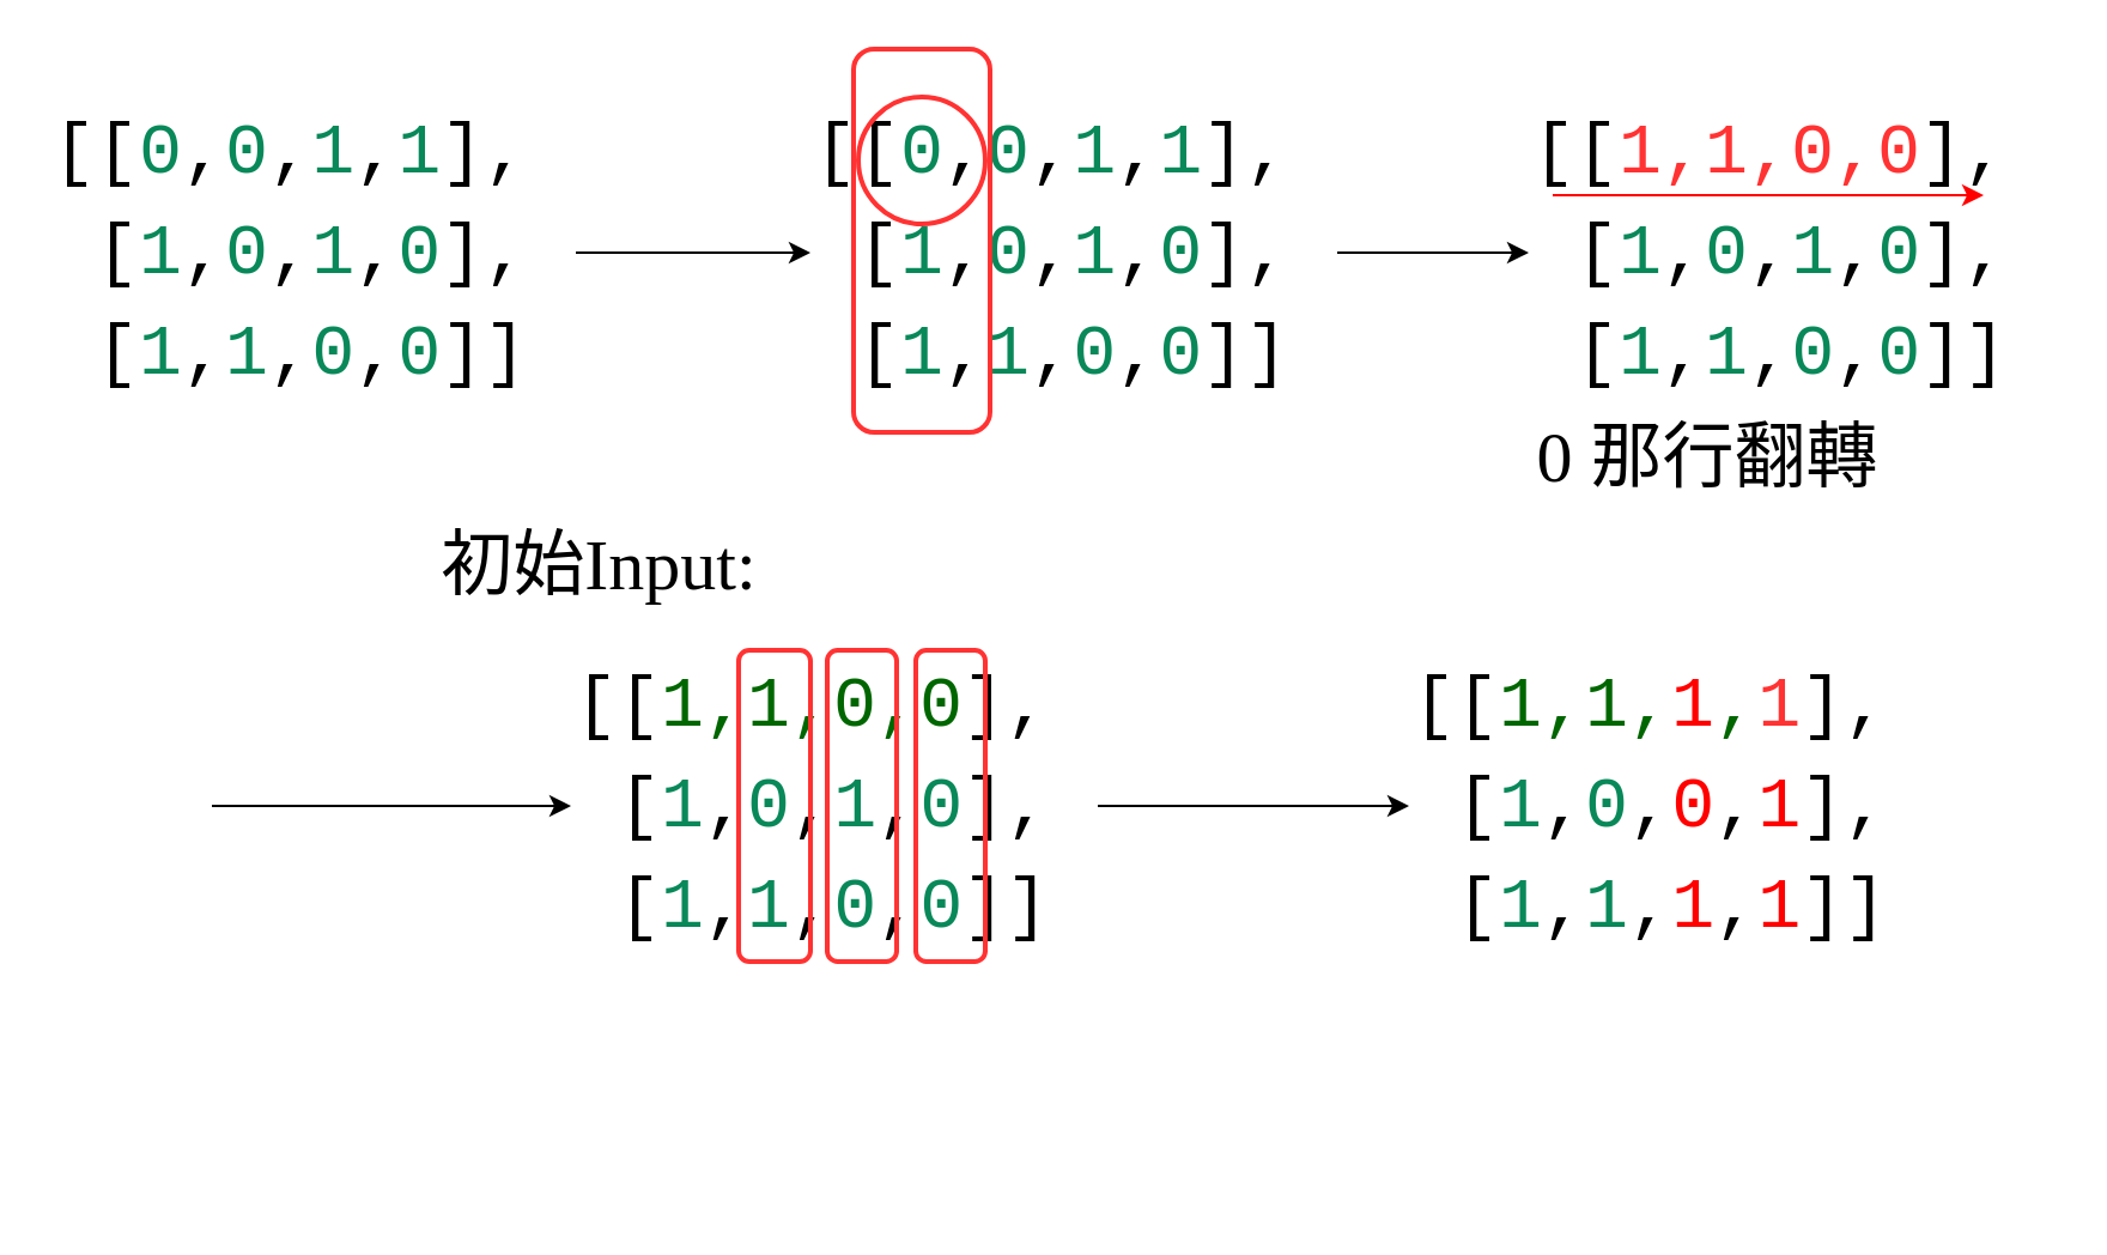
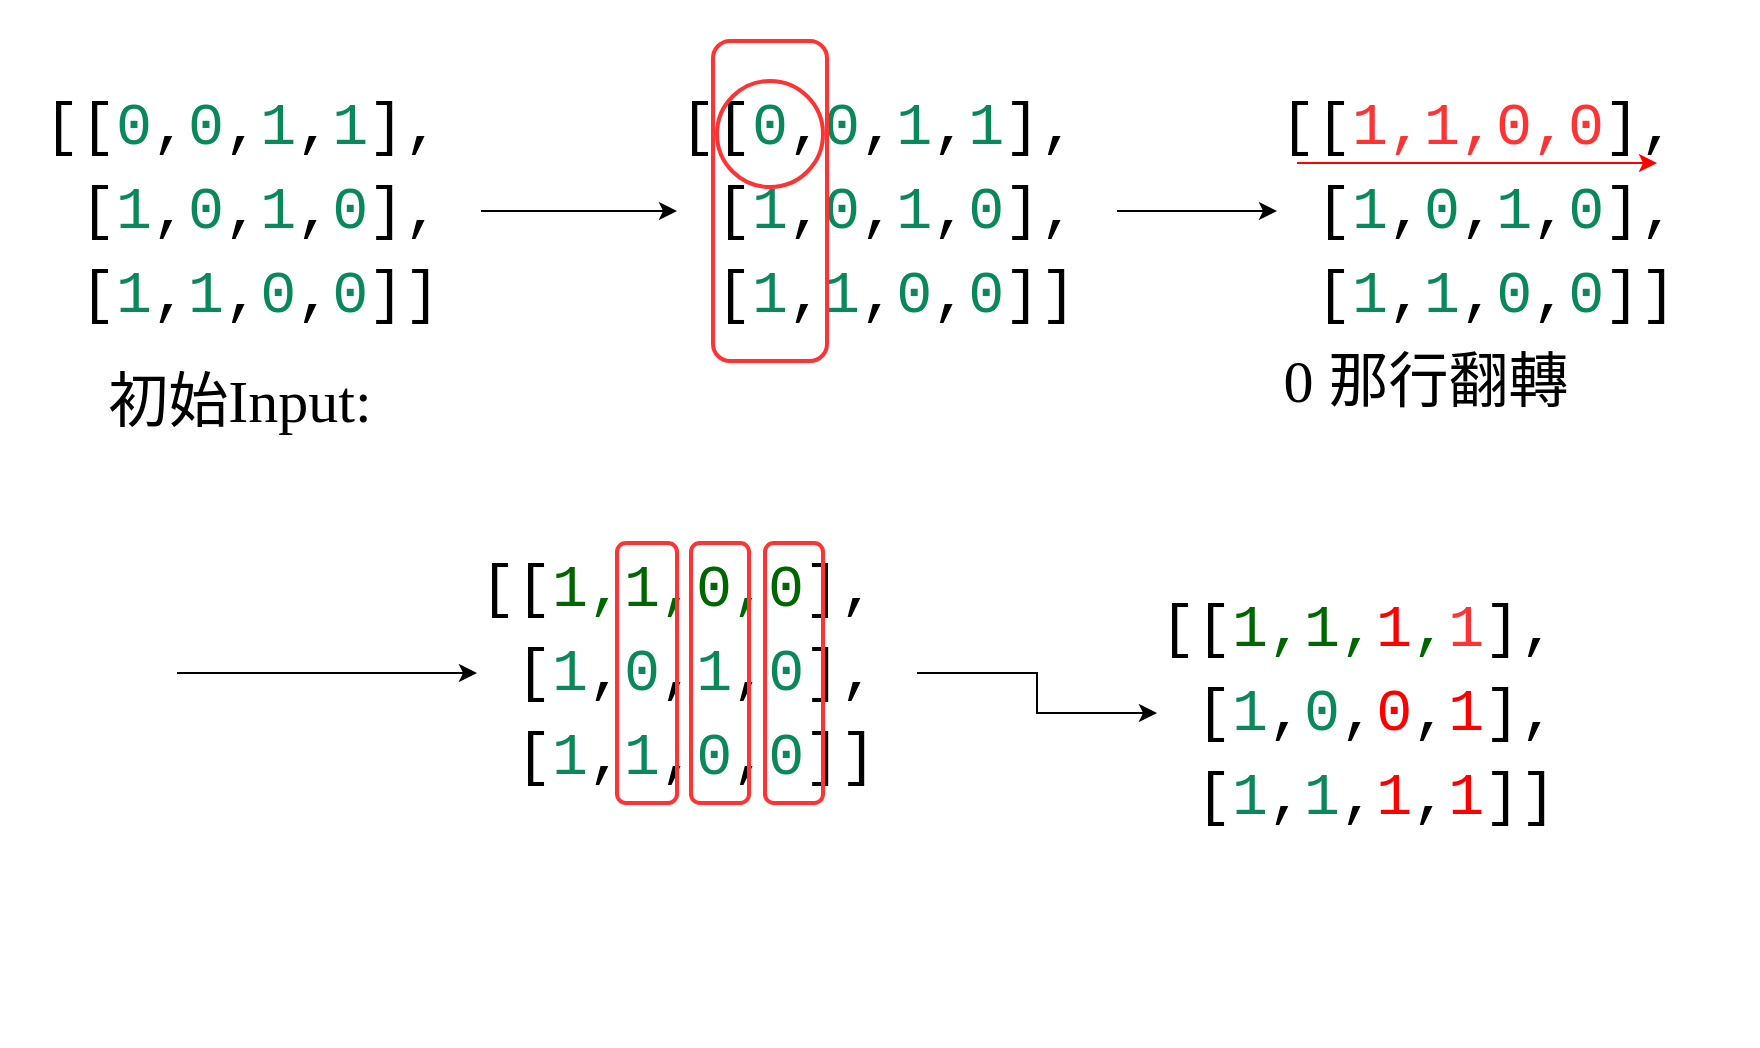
  <mxCell id="0" />
  <mxCell id="1" parent="0" />
  <mxCell id="2" value="" style="group" vertex="1" connectable="0" parent="1"><mxGeometry x="20" y="20" width="838" height="482" as="geometry" /></mxCell>
  <mxCell id="3" value="&lt;p style=&quot;background-color: rgb(255 , 255 , 255) ; font-family: &amp;#34;menlo&amp;#34; , &amp;#34;monaco&amp;#34; , &amp;#34;courier new&amp;#34; , monospace ; line-height: 140% ; white-space: pre ; font-size: 30px&quot;&gt;&lt;font style=&quot;font-size: 30px&quot;&gt;[[&lt;span style=&quot;color: rgb(9 , 136 , 90)&quot;&gt;0&lt;/span&gt;,&lt;span style=&quot;color: rgb(9 , 136 , 90)&quot;&gt;0&lt;/span&gt;,&lt;span style=&quot;color: rgb(9 , 136 , 90)&quot;&gt;1&lt;/span&gt;,&lt;span style=&quot;color: rgb(9 , 136 , 90)&quot;&gt;1&lt;/span&gt;],&lt;br&gt;&lt;/font&gt;&lt;font style=&quot;font-size: 30px&quot;&gt; [&lt;span style=&quot;color: #09885a&quot;&gt;1&lt;/span&gt;,&lt;span style=&quot;color: #09885a&quot;&gt;0&lt;/span&gt;,&lt;span style=&quot;color: #09885a&quot;&gt;1&lt;/span&gt;,&lt;span style=&quot;color: #09885a&quot;&gt;0&lt;/span&gt;],&lt;br&gt;&lt;/font&gt;&lt;font style=&quot;font-size: 30px&quot;&gt; [&lt;span style=&quot;color: rgb(9 , 136 , 90)&quot;&gt;1&lt;/span&gt;,&lt;span style=&quot;color: rgb(9 , 136 , 90)&quot;&gt;1&lt;/span&gt;,&lt;span style=&quot;color: rgb(9 , 136 , 90)&quot;&gt;0&lt;/span&gt;,&lt;span style=&quot;color: rgb(9 , 136 , 90)&quot;&gt;0&lt;/span&gt;]]&lt;/font&gt;&lt;/p&gt;" style="text;html=1;strokeColor=none;fillColor=none;align=left;verticalAlign=middle;whiteSpace=wrap;rounded=0;fontFamily=Verdana;fontSize=20;" vertex="1" parent="2"><mxGeometry y="20" width="220" height="130" as="geometry" /></mxCell>
  <mxCell id="4" value="&lt;p style=&quot;background-color: rgb(255 , 255 , 255) ; font-family: &amp;#34;menlo&amp;#34; , &amp;#34;monaco&amp;#34; , &amp;#34;courier new&amp;#34; , monospace ; line-height: 140% ; white-space: pre ; font-size: 30px&quot;&gt;&lt;font style=&quot;font-size: 30px&quot;&gt;[[&lt;span style=&quot;color: rgb(9 , 136 , 90)&quot;&gt;0&lt;/span&gt;,&lt;span style=&quot;color: rgb(9 , 136 , 90)&quot;&gt;0&lt;/span&gt;,&lt;span style=&quot;color: rgb(9 , 136 , 90)&quot;&gt;1&lt;/span&gt;,&lt;span style=&quot;color: rgb(9 , 136 , 90)&quot;&gt;1&lt;/span&gt;],&lt;br&gt;&lt;/font&gt;&lt;font style=&quot;font-size: 30px&quot;&gt; [&lt;span style=&quot;color: #09885a&quot;&gt;1&lt;/span&gt;,&lt;span style=&quot;color: #09885a&quot;&gt;0&lt;/span&gt;,&lt;span style=&quot;color: #09885a&quot;&gt;1&lt;/span&gt;,&lt;span style=&quot;color: #09885a&quot;&gt;0&lt;/span&gt;],&lt;br&gt;&lt;/font&gt;&lt;font style=&quot;font-size: 30px&quot;&gt; [&lt;span style=&quot;color: rgb(9 , 136 , 90)&quot;&gt;1&lt;/span&gt;,&lt;span style=&quot;color: rgb(9 , 136 , 90)&quot;&gt;1&lt;/span&gt;,&lt;span style=&quot;color: rgb(9 , 136 , 90)&quot;&gt;0&lt;/span&gt;,&lt;span style=&quot;color: rgb(9 , 136 , 90)&quot;&gt;0&lt;/span&gt;]]&lt;/font&gt;&lt;/p&gt;" style="text;html=1;strokeColor=none;fillColor=none;align=left;verticalAlign=middle;whiteSpace=wrap;rounded=0;fontFamily=Verdana;fontSize=20;" vertex="1" parent="2"><mxGeometry x="318" y="20" width="220" height="130" as="geometry" /></mxCell>
  <mxCell id="5" value="" style="edgeStyle=orthogonalEdgeStyle;rounded=0;orthogonalLoop=1;jettySize=auto;html=1;fontFamily=Verdana;fontSize=20;" edge="1" parent="2" source="3" target="4"><mxGeometry relative="1" as="geometry" /></mxCell>
  <mxCell id="6" value="&lt;p style=&quot;background-color: rgb(255 , 255 , 255) ; font-family: &amp;#34;menlo&amp;#34; , &amp;#34;monaco&amp;#34; , &amp;#34;courier new&amp;#34; , monospace ; line-height: 140% ; white-space: pre ; font-size: 30px&quot;&gt;&lt;font style=&quot;font-size: 30px&quot;&gt;[[&lt;font color=&quot;#ff3333&quot;&gt;1,1,0,0&lt;/font&gt;],&lt;br&gt;&lt;/font&gt;&lt;font style=&quot;font-size: 30px&quot;&gt; [&lt;span style=&quot;color: #09885a&quot;&gt;1&lt;/span&gt;,&lt;span style=&quot;color: #09885a&quot;&gt;0&lt;/span&gt;,&lt;span style=&quot;color: #09885a&quot;&gt;1&lt;/span&gt;,&lt;span style=&quot;color: #09885a&quot;&gt;0&lt;/span&gt;],&lt;br&gt;&lt;/font&gt;&lt;font style=&quot;font-size: 30px&quot;&gt; [&lt;span style=&quot;color: rgb(9 , 136 , 90)&quot;&gt;1&lt;/span&gt;,&lt;span style=&quot;color: rgb(9 , 136 , 90)&quot;&gt;1&lt;/span&gt;,&lt;span style=&quot;color: rgb(9 , 136 , 90)&quot;&gt;0&lt;/span&gt;,&lt;span style=&quot;color: rgb(9 , 136 , 90)&quot;&gt;0&lt;/span&gt;]]&lt;/font&gt;&lt;/p&gt;" style="text;html=1;strokeColor=none;fillColor=none;align=left;verticalAlign=middle;whiteSpace=wrap;rounded=0;fontFamily=Verdana;fontSize=20;" vertex="1" parent="2"><mxGeometry x="618" y="20" width="220" height="130" as="geometry" /></mxCell>
  <mxCell id="7" value="" style="edgeStyle=orthogonalEdgeStyle;rounded=0;orthogonalLoop=1;jettySize=auto;html=1;fontFamily=Verdana;fontSize=30;" edge="1" parent="2" source="4" target="6"><mxGeometry relative="1" as="geometry" /></mxCell>
- <mxCell id="8" value="初始Input:" style="text;html=1;strokeColor=none;fillColor=none;align=center;verticalAlign=middle;whiteSpace=wrap;rounded=0;fontFamily=Verdana;fontSize=30;" vertex="1" parent="2"><mxGeometry x="130" y="199.5" width="200" height="30" as="geometry" /></mxCell>
+ <mxCell id="8" value="初始Input:" style="text;html=1;strokeColor=none;fillColor=none;align=center;verticalAlign=middle;whiteSpace=wrap;rounded=0;fontFamily=Verdana;fontSize=30;" vertex="1" parent="2"><mxGeometry y="164.5" width="200" height="30" as="geometry" /></mxCell>
  <mxCell id="9" value="" style="ellipse;whiteSpace=wrap;html=1;aspect=fixed;strokeColor=#FF3333;strokeWidth=2;fillColor=none;fontFamily=Verdana;fontSize=30;" vertex="1" parent="2"><mxGeometry x="338" y="20" width="53" height="53" as="geometry" /></mxCell>
  <mxCell id="10" value="" style="rounded=1;whiteSpace=wrap;html=1;strokeColor=#FF3333;strokeWidth=2;fillColor=none;fontFamily=Verdana;fontSize=30;" vertex="1" parent="2"><mxGeometry x="336" width="57" height="160" as="geometry" /></mxCell>
  <mxCell id="11" value="0 那行翻轉" style="text;html=1;strokeColor=none;fillColor=none;align=center;verticalAlign=middle;whiteSpace=wrap;rounded=0;fontFamily=Verdana;fontSize=30;" vertex="1" parent="2"><mxGeometry x="593" y="160" width="200" height="20" as="geometry" /></mxCell>
  <mxCell id="12" value="" style="endArrow=classic;html=1;fontFamily=Verdana;fontSize=30;strokeColor=#FF0000;" edge="1" parent="2"><mxGeometry width="50" height="50" relative="1" as="geometry"><mxPoint x="628" y="61" as="sourcePoint" /><mxPoint x="808" y="61" as="targetPoint" /><Array as="points" /></mxGeometry></mxCell>
  <mxCell id="13" value="" style="group" vertex="1" connectable="0" parent="2"><mxGeometry x="178" y="251" width="610" height="231" as="geometry" /></mxCell>
  <mxCell id="14" value="&lt;p style=&quot;background-color: rgb(255 , 255 , 255) ; font-family: &amp;#34;menlo&amp;#34; , &amp;#34;monaco&amp;#34; , &amp;#34;courier new&amp;#34; , monospace ; line-height: 140% ; white-space: pre ; font-size: 30px&quot;&gt;&lt;font style=&quot;font-size: 30px&quot;&gt;[[&lt;font color=&quot;#006600&quot;&gt;1,1,0,0&lt;/font&gt;],&lt;br&gt;&lt;/font&gt;&lt;font style=&quot;font-size: 30px&quot;&gt; [&lt;span style=&quot;color: #09885a&quot;&gt;1&lt;/span&gt;,&lt;span style=&quot;color: #09885a&quot;&gt;0&lt;/span&gt;,&lt;span style=&quot;color: #09885a&quot;&gt;1&lt;/span&gt;,&lt;span style=&quot;color: #09885a&quot;&gt;0&lt;/span&gt;],&lt;br&gt;&lt;/font&gt;&lt;font style=&quot;font-size: 30px&quot;&gt; [&lt;span style=&quot;color: rgb(9 , 136 , 90)&quot;&gt;1&lt;/span&gt;,&lt;span style=&quot;color: rgb(9 , 136 , 90)&quot;&gt;1&lt;/span&gt;,&lt;span style=&quot;color: rgb(9 , 136 , 90)&quot;&gt;0&lt;/span&gt;,&lt;span style=&quot;color: rgb(9 , 136 , 90)&quot;&gt;0&lt;/span&gt;]]&lt;/font&gt;&lt;/p&gt;" style="text;html=1;strokeColor=none;fillColor=none;align=left;verticalAlign=middle;whiteSpace=wrap;rounded=0;fontFamily=Verdana;fontSize=20;" vertex="1" parent="13"><mxGeometry x="40" width="220" height="130" as="geometry" /></mxCell>
- <mxCell id="15" value="&lt;p style=&quot;background-color: rgb(255 , 255 , 255) ; font-family: &amp;#34;menlo&amp;#34; , &amp;#34;monaco&amp;#34; , &amp;#34;courier new&amp;#34; , monospace ; line-height: 140% ; white-space: pre ; font-size: 30px&quot;&gt;&lt;font style=&quot;font-size: 30px&quot;&gt;[[&lt;font color=&quot;#006600&quot;&gt;1,1,&lt;/font&gt;&lt;font color=&quot;#ff0000&quot;&gt;1&lt;/font&gt;&lt;font color=&quot;#006600&quot;&gt;,&lt;/font&gt;&lt;font color=&quot;#ff3333&quot;&gt;1&lt;/font&gt;],&lt;br&gt;&lt;/font&gt;&lt;font style=&quot;font-size: 30px&quot;&gt; [&lt;span style=&quot;color: #09885a&quot;&gt;1&lt;/span&gt;,&lt;span style=&quot;color: #09885a&quot;&gt;0&lt;/span&gt;,&lt;font color=&quot;#ff0000&quot;&gt;0&lt;/font&gt;,&lt;font color=&quot;#ff0000&quot;&gt;1&lt;/font&gt;],&lt;br&gt;&lt;/font&gt;&lt;font style=&quot;font-size: 30px&quot;&gt; [&lt;span style=&quot;color: rgb(9 , 136 , 90)&quot;&gt;1&lt;/span&gt;,&lt;span style=&quot;color: rgb(9 , 136 , 90)&quot;&gt;1&lt;/span&gt;,&lt;font color=&quot;#ff0000&quot;&gt;1&lt;/font&gt;,&lt;font color=&quot;#ff0000&quot;&gt;1&lt;/font&gt;]]&lt;/font&gt;&lt;/p&gt;" style="text;html=1;strokeColor=none;fillColor=none;align=left;verticalAlign=middle;whiteSpace=wrap;rounded=0;fontFamily=Verdana;fontSize=20;" vertex="1" parent="13"><mxGeometry x="390" width="220" height="130" as="geometry" /></mxCell>
+ <mxCell id="15" value="&lt;p style=&quot;background-color: rgb(255 , 255 , 255) ; font-family: &amp;#34;menlo&amp;#34; , &amp;#34;monaco&amp;#34; , &amp;#34;courier new&amp;#34; , monospace ; line-height: 140% ; white-space: pre ; font-size: 30px&quot;&gt;&lt;font style=&quot;font-size: 30px&quot;&gt;[[&lt;font color=&quot;#006600&quot;&gt;1,1,&lt;/font&gt;&lt;font color=&quot;#ff0000&quot;&gt;1&lt;/font&gt;&lt;font color=&quot;#006600&quot;&gt;,&lt;/font&gt;&lt;font color=&quot;#ff3333&quot;&gt;1&lt;/font&gt;],&lt;br&gt;&lt;/font&gt;&lt;font style=&quot;font-size: 30px&quot;&gt; [&lt;span style=&quot;color: #09885a&quot;&gt;1&lt;/span&gt;,&lt;span style=&quot;color: #09885a&quot;&gt;0&lt;/span&gt;,&lt;font color=&quot;#ff0000&quot;&gt;0&lt;/font&gt;,&lt;font color=&quot;#ff0000&quot;&gt;1&lt;/font&gt;],&lt;br&gt;&lt;/font&gt;&lt;font style=&quot;font-size: 30px&quot;&gt; [&lt;span style=&quot;color: rgb(9 , 136 , 90)&quot;&gt;1&lt;/span&gt;,&lt;span style=&quot;color: rgb(9 , 136 , 90)&quot;&gt;1&lt;/span&gt;,&lt;font color=&quot;#ff0000&quot;&gt;1&lt;/font&gt;,&lt;font color=&quot;#ff0000&quot;&gt;1&lt;/font&gt;]]&lt;/font&gt;&lt;/p&gt;" style="text;html=1;strokeColor=none;fillColor=none;align=left;verticalAlign=middle;whiteSpace=wrap;rounded=0;fontFamily=Verdana;fontSize=20;" vertex="1" parent="13"><mxGeometry x="380" y="20" width="220" height="130" as="geometry" /></mxCell>
  <mxCell id="16" value="" style="edgeStyle=orthogonalEdgeStyle;rounded=0;orthogonalLoop=1;jettySize=auto;html=1;strokeColor=#000000;fontFamily=Verdana;fontSize=30;" edge="1" parent="13" source="14" target="15"><mxGeometry relative="1" as="geometry" /></mxCell>
  <mxCell id="17" value="" style="rounded=1;whiteSpace=wrap;html=1;strokeColor=#FF3333;strokeWidth=2;fillColor=none;fontFamily=Verdana;fontSize=30;" vertex="1" parent="13"><mxGeometry x="110" width="30" height="130" as="geometry" /></mxCell>
  <mxCell id="18" value="" style="rounded=1;whiteSpace=wrap;html=1;strokeColor=#FF3333;strokeWidth=2;fillColor=none;fontFamily=Verdana;fontSize=30;" vertex="1" parent="13"><mxGeometry x="147" width="29" height="130" as="geometry" /></mxCell>
  <mxCell id="19" value="" style="rounded=1;whiteSpace=wrap;html=1;strokeColor=#FF3333;strokeWidth=2;fillColor=none;fontFamily=Verdana;fontSize=30;" vertex="1" parent="13"><mxGeometry x="184" width="29" height="130" as="geometry" /></mxCell>
  <mxCell id="20" value="" style="edgeStyle=orthogonalEdgeStyle;rounded=0;orthogonalLoop=1;jettySize=auto;html=1;strokeColor=#000000;fontFamily=Verdana;fontSize=30;" edge="1" parent="2" target="14"><mxGeometry relative="1" as="geometry"><mxPoint x="98" y="316" as="sourcePoint" /><mxPoint x="128" y="350" as="targetPoint" /><Array as="points"><mxPoint x="68" y="316" /><mxPoint x="68" y="316" /></Array></mxGeometry></mxCell>
